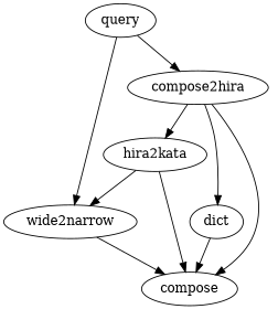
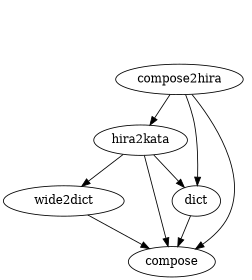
  digraph {
-   query
-   wide2narrow
+   wide2narrow [label=wide2dict]
    n3 [label=compose2hira]
    compose
    dict
    hira2kata
-   query -> wide2narrow
-   query -> n3
    wide2narrow -> compose
    n3 -> compose
    n3 -> dict
    n3 -> hira2kata
    dict -> compose
    hira2kata -> wide2narrow
    hira2kata -> compose
+   hira2kata -> dict
  }
